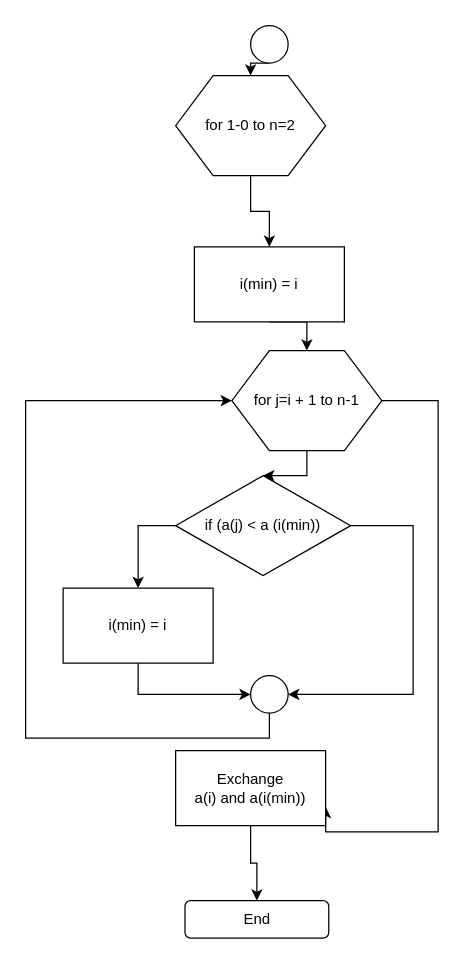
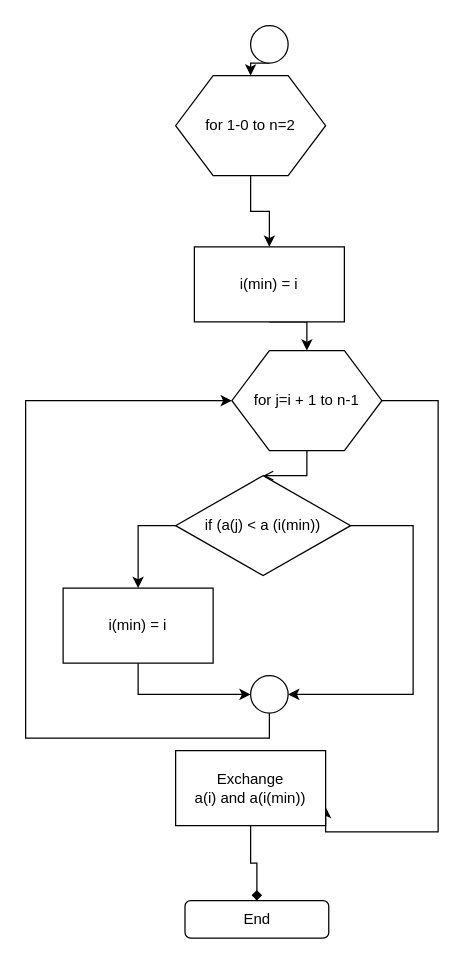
  <mxCell id="0" />
  <mxCell id="1" parent="0" />
  <mxCell id="2" style="edgeStyle=orthogonalEdgeStyle;rounded=0;orthogonalLoop=1;jettySize=auto;html=1;exitX=0.5;exitY=1;exitDx=0;exitDy=0;entryX=0.5;entryY=0;entryDx=0;entryDy=0;shadow=0;" parent="1" source="3" target="8" edge="1"><mxGeometry relative="1" as="geometry" /></mxCell>
  <mxCell id="3" value="i(min) = i" style="rounded=0;whiteSpace=wrap;html=1;shadow=0;" parent="1" vertex="1"><mxGeometry x="155" y="197" width="120" height="60" as="geometry" /></mxCell>
  <mxCell id="4" style="edgeStyle=orthogonalEdgeStyle;rounded=0;orthogonalLoop=1;jettySize=auto;html=1;exitX=0.5;exitY=1;exitDx=0;exitDy=0;entryX=0.5;entryY=0;entryDx=0;entryDy=0;shadow=0;" parent="1" source="5" target="3" edge="1"><mxGeometry relative="1" as="geometry" /></mxCell>
  <mxCell id="5" value="for 1-0 to n=2" style="shape=hexagon;perimeter=hexagonPerimeter2;whiteSpace=wrap;html=1;shadow=0;" parent="1" vertex="1"><mxGeometry x="140" y="60" width="120" height="80" as="geometry" /></mxCell>
- <mxCell id="6" style="edgeStyle=orthogonalEdgeStyle;rounded=0;orthogonalLoop=1;jettySize=auto;html=1;exitX=0.5;exitY=1;exitDx=0;exitDy=0;entryX=0.5;entryY=0;entryDx=0;entryDy=0;shadow=0;" parent="1" source="8" target="11" edge="1"><mxGeometry relative="1" as="geometry" /></mxCell>
+ <mxCell id="6" style="edgeStyle=orthogonalEdgeStyle;rounded=0;orthogonalLoop=1;jettySize=auto;html=1;exitX=0.5;exitY=1;exitDx=0;exitDy=0;entryX=0.5;entryY=0;entryDx=0;entryDy=0;shadow=0;endArrow=open;" parent="1" source="8" target="11" edge="1"><mxGeometry relative="1" as="geometry" /></mxCell>
  <mxCell id="7" style="edgeStyle=orthogonalEdgeStyle;rounded=0;orthogonalLoop=1;jettySize=auto;html=1;exitX=1;exitY=0.5;exitDx=0;exitDy=0;entryX=1;entryY=0.75;entryDx=0;entryDy=0;shadow=0;" parent="1" source="8" target="15" edge="1"><mxGeometry relative="1" as="geometry"><Array as="points"><mxPoint x="350" y="320" /><mxPoint x="350" y="665" /></Array></mxGeometry></mxCell>
  <mxCell id="8" value="for j=i + 1 to n-1" style="shape=hexagon;perimeter=hexagonPerimeter2;whiteSpace=wrap;html=1;shadow=0;" parent="1" vertex="1"><mxGeometry x="185" y="280" width="120" height="80" as="geometry" /></mxCell>
  <mxCell id="9" style="edgeStyle=orthogonalEdgeStyle;rounded=0;orthogonalLoop=1;jettySize=auto;html=1;exitX=0;exitY=0.5;exitDx=0;exitDy=0;shadow=0;" parent="1" source="11" target="13" edge="1"><mxGeometry relative="1" as="geometry" /></mxCell>
  <mxCell id="10" style="edgeStyle=orthogonalEdgeStyle;rounded=0;orthogonalLoop=1;jettySize=auto;html=1;exitX=1;exitY=0.5;exitDx=0;exitDy=0;entryX=1;entryY=0.5;entryDx=0;entryDy=0;shadow=0;" parent="1" source="11" target="19" edge="1"><mxGeometry relative="1" as="geometry"><Array as="points"><mxPoint x="330" y="420" /><mxPoint x="330" y="555" /></Array></mxGeometry></mxCell>
  <mxCell id="11" value="if (a(j) &amp;lt; a (i(min))" style="rhombus;whiteSpace=wrap;html=1;shadow=0;" parent="1" vertex="1"><mxGeometry x="140" y="380" width="140" height="80" as="geometry" /></mxCell>
  <mxCell id="12" style="edgeStyle=orthogonalEdgeStyle;rounded=0;orthogonalLoop=1;jettySize=auto;html=1;exitX=0.5;exitY=1;exitDx=0;exitDy=0;entryX=0;entryY=0.5;entryDx=0;entryDy=0;shadow=0;" parent="1" source="13" target="19" edge="1"><mxGeometry relative="1" as="geometry" /></mxCell>
  <mxCell id="13" value="i(min) = i" style="rounded=0;whiteSpace=wrap;html=1;shadow=0;" parent="1" vertex="1"><mxGeometry x="50" y="470" width="120" height="60" as="geometry" /></mxCell>
- <mxCell id="14" style="edgeStyle=orthogonalEdgeStyle;rounded=0;orthogonalLoop=1;jettySize=auto;html=1;entryX=0.5;entryY=0;entryDx=0;entryDy=0;shadow=0;" parent="1" source="15" target="20" edge="1"><mxGeometry relative="1" as="geometry" /></mxCell>
+ <mxCell id="14" style="edgeStyle=orthogonalEdgeStyle;rounded=0;orthogonalLoop=1;jettySize=auto;html=1;entryX=0.5;entryY=0;entryDx=0;entryDy=0;shadow=0;endArrow=diamond;" parent="1" source="15" target="20" edge="1"><mxGeometry relative="1" as="geometry" /></mxCell>
  <mxCell id="15" value="&lt;div&gt;Exchange&lt;/div&gt;&lt;div&gt;a(i) and a(i(min))&lt;br&gt;&lt;/div&gt;" style="rounded=0;whiteSpace=wrap;html=1;shadow=0;" parent="1" vertex="1"><mxGeometry x="140" y="600" width="120" height="60" as="geometry" /></mxCell>
  <mxCell id="16" style="edgeStyle=orthogonalEdgeStyle;rounded=0;orthogonalLoop=1;jettySize=auto;html=1;exitX=0.5;exitY=1;exitDx=0;exitDy=0;entryX=0.5;entryY=0;entryDx=0;entryDy=0;shadow=0;" parent="1" source="17" target="5" edge="1"><mxGeometry relative="1" as="geometry" /></mxCell>
  <mxCell id="17" value="" style="ellipse;whiteSpace=wrap;html=1;aspect=fixed;shadow=0;" parent="1" vertex="1"><mxGeometry x="200" y="20" width="30" height="30" as="geometry" /></mxCell>
  <mxCell id="18" style="edgeStyle=orthogonalEdgeStyle;rounded=0;orthogonalLoop=1;jettySize=auto;html=1;exitX=0.5;exitY=1;exitDx=0;exitDy=0;entryX=0;entryY=0.5;entryDx=0;entryDy=0;shadow=0;" parent="1" source="19" target="8" edge="1"><mxGeometry relative="1" as="geometry"><Array as="points"><mxPoint x="215" y="590" /><mxPoint x="20" y="590" /><mxPoint x="20" y="320" /></Array></mxGeometry></mxCell>
  <mxCell id="19" value="" style="ellipse;whiteSpace=wrap;html=1;aspect=fixed;shadow=0;" parent="1" vertex="1"><mxGeometry x="200" y="540" width="30" height="30" as="geometry" /></mxCell>
  <mxCell id="20" value="End" style="rounded=1;whiteSpace=wrap;html=1;strokeColor=#000000;shadow=0;" parent="1" vertex="1"><mxGeometry x="147.5" y="720" width="115" height="30" as="geometry" /></mxCell>
